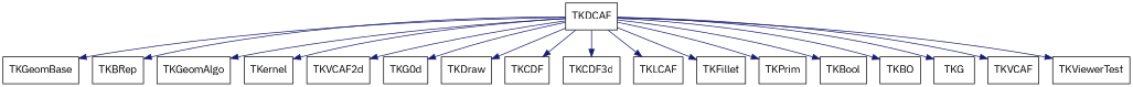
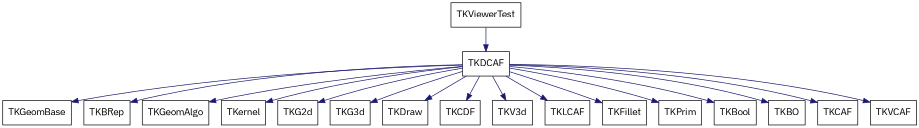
  digraph {
    aspect=1
    fontname="IBM Plex Sans"
    node [fontname="IBM Plex Sans" shape=box]
    edge [color=midnightblue fontname="IBM Plex Sans" style=solid]
    TKDCAF
    TKGeomBase
    TKBRep
    TKGeomAlgo
    TKernel
-   TKG2d [label=TKVCAF2d]
-   TKG3d [label=TKG0d]
+   TKG2d
+   TKG3d
    TKDraw
    TKCDF
-   TKV3d [label=TKCDF3d]
+   TKV3d
    TKLCAF
    TKFillet
    TKPrim
    TKBool
    TKBO
-   TKCAF [label=TKG]
+   TKCAF
    TKVCAF
    TKViewerTest
    TKDCAF -> TKGeomBase
    TKDCAF -> TKBRep
    TKDCAF -> TKGeomAlgo
    TKDCAF -> TKernel
    TKDCAF -> TKG2d
    TKDCAF -> TKG3d
    TKDCAF -> TKDraw
    TKDCAF -> TKCDF
    TKDCAF -> TKV3d
    TKDCAF -> TKLCAF
    TKDCAF -> TKFillet
    TKDCAF -> TKPrim
    TKDCAF -> TKBool
    TKDCAF -> TKBO
    TKDCAF -> TKCAF
    TKDCAF -> TKVCAF
-   TKDCAF -> TKViewerTest
+   TKViewerTest -> TKDCAF
  }
